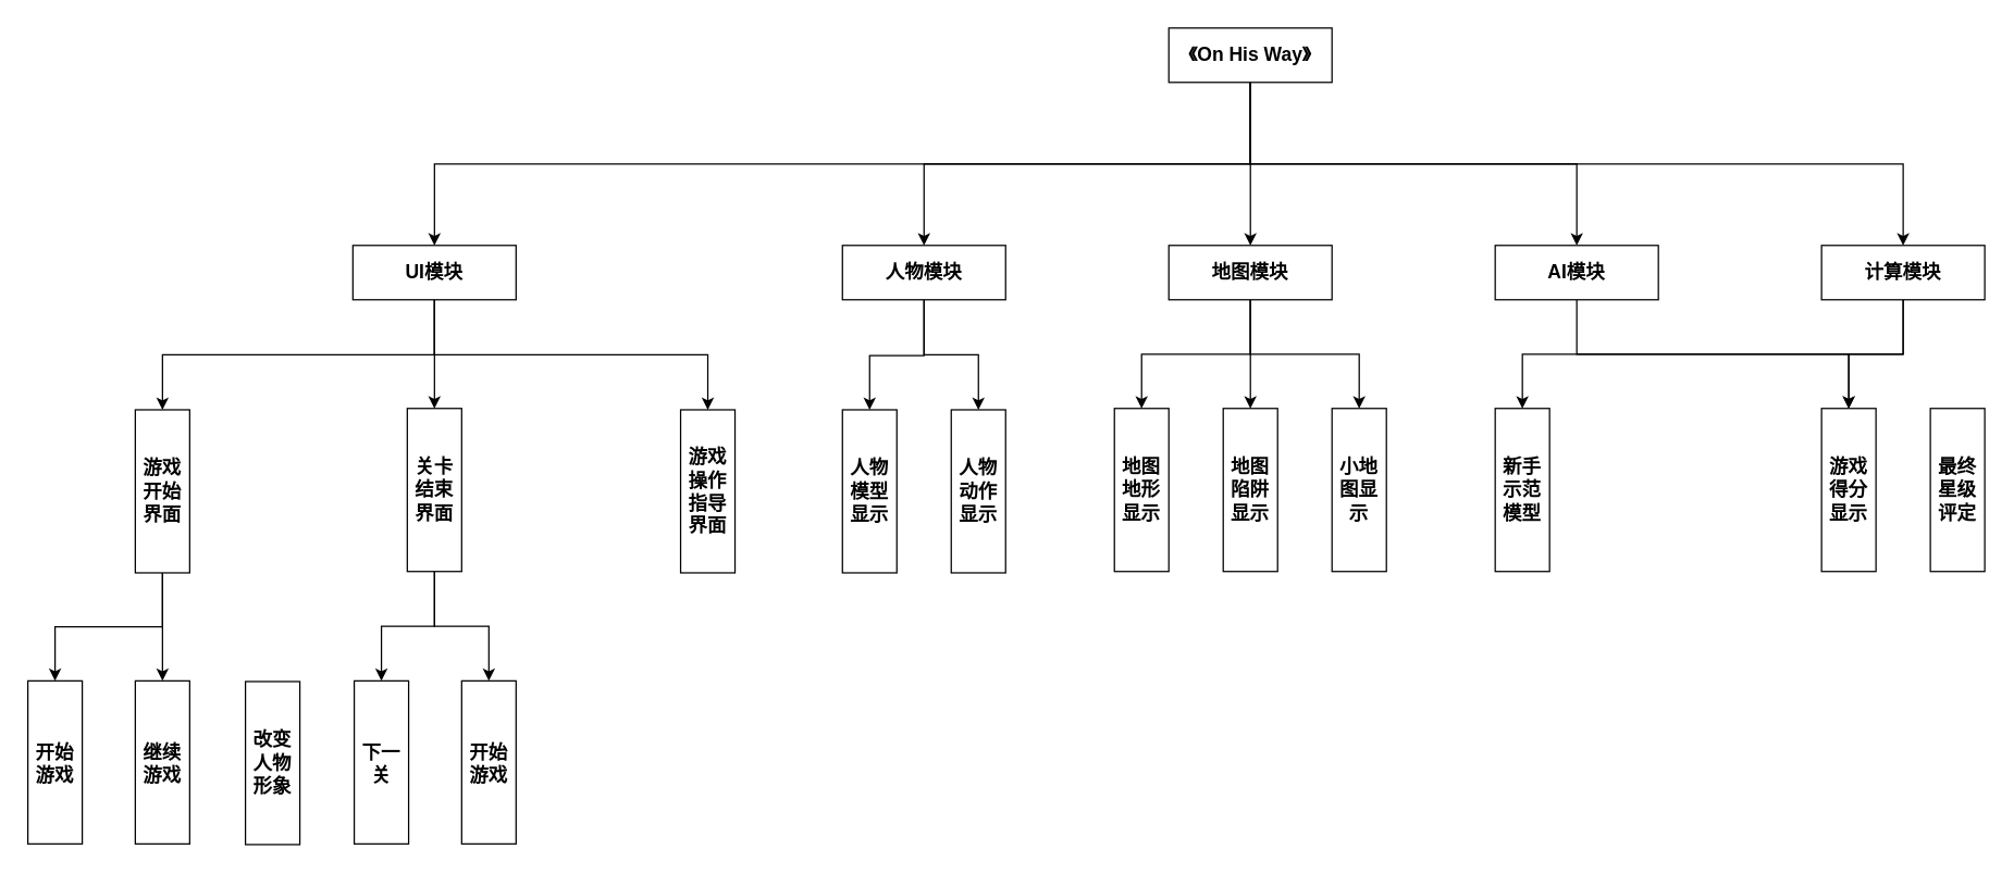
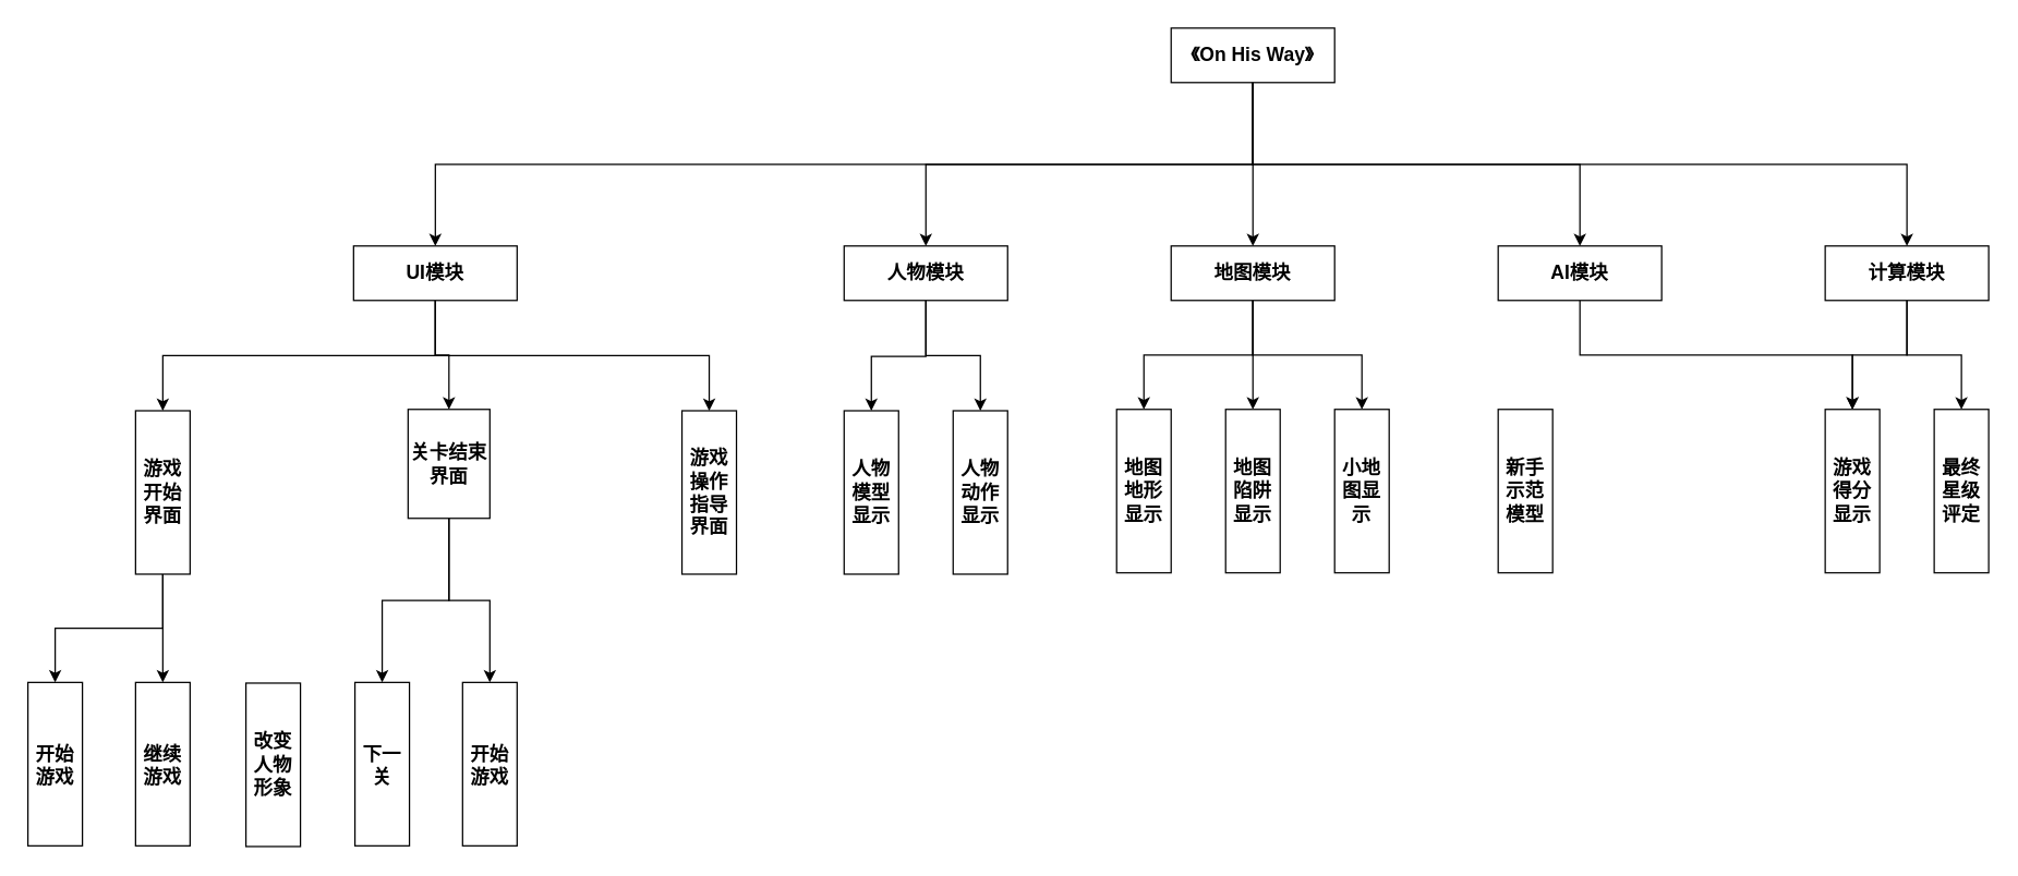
  <mxCell id="0" style=";html=1;" />
  <mxCell id="1" style=";html=1;" parent="0" />
  <mxCell id="2" style="edgeStyle=orthogonalEdgeStyle;rounded=0;orthogonalLoop=1;jettySize=auto;html=1;exitX=0.5;exitY=1;exitDx=0;exitDy=0;entryX=0.5;entryY=0;entryDx=0;entryDy=0;fontSize=14;" parent="1" source="7" target="15" edge="1"><mxGeometry relative="1" as="geometry" /></mxCell>
  <mxCell id="3" style="edgeStyle=orthogonalEdgeStyle;rounded=0;orthogonalLoop=1;jettySize=auto;html=1;exitX=0.5;exitY=1;exitDx=0;exitDy=0;entryX=0.5;entryY=0;entryDx=0;entryDy=0;fontSize=14;" parent="1" source="7" target="18" edge="1"><mxGeometry relative="1" as="geometry" /></mxCell>
  <mxCell id="4" style="edgeStyle=orthogonalEdgeStyle;rounded=0;orthogonalLoop=1;jettySize=auto;html=1;exitX=0.5;exitY=1;exitDx=0;exitDy=0;entryX=0.5;entryY=0;entryDx=0;entryDy=0;fontSize=14;" parent="1" source="7" target="11" edge="1"><mxGeometry relative="1" as="geometry" /></mxCell>
  <mxCell id="5" style="edgeStyle=orthogonalEdgeStyle;rounded=0;orthogonalLoop=1;jettySize=auto;html=1;exitX=0.5;exitY=1;exitDx=0;exitDy=0;entryX=0.5;entryY=0;entryDx=0;entryDy=0;fontSize=14;" parent="1" source="7" target="20" edge="1"><mxGeometry relative="1" as="geometry" /></mxCell>
  <mxCell id="6" style="edgeStyle=orthogonalEdgeStyle;rounded=0;orthogonalLoop=1;jettySize=auto;html=1;exitX=0.5;exitY=1;exitDx=0;exitDy=0;fontSize=14;" parent="1" source="7" target="23" edge="1"><mxGeometry relative="1" as="geometry" /></mxCell>
  <mxCell id="7" value="&lt;b&gt;&lt;font style=&quot;font-size: 14px;&quot;&gt;《On His Way》&lt;/font&gt;&lt;/b&gt;" style="rounded=0;whiteSpace=wrap;html=1;" parent="1" vertex="1"><mxGeometry x="859" y="20" width="120" height="40" as="geometry" /></mxCell>
  <mxCell id="8" style="edgeStyle=orthogonalEdgeStyle;rounded=0;orthogonalLoop=1;jettySize=auto;html=1;exitX=0.5;exitY=1;exitDx=0;exitDy=0;entryX=0.5;entryY=0;entryDx=0;entryDy=0;fontSize=14;" parent="1" source="11" target="30" edge="1"><mxGeometry relative="1" as="geometry" /></mxCell>
  <mxCell id="9" style="edgeStyle=orthogonalEdgeStyle;rounded=0;orthogonalLoop=1;jettySize=auto;html=1;exitX=0.5;exitY=1;exitDx=0;exitDy=0;entryX=0.5;entryY=0;entryDx=0;entryDy=0;fontSize=14;" parent="1" source="11" target="31" edge="1"><mxGeometry relative="1" as="geometry" /></mxCell>
  <mxCell id="10" style="edgeStyle=orthogonalEdgeStyle;rounded=0;orthogonalLoop=1;jettySize=auto;html=1;exitX=0.5;exitY=1;exitDx=0;exitDy=0;entryX=0.5;entryY=0;entryDx=0;entryDy=0;fontSize=14;" parent="1" source="11" target="38" edge="1"><mxGeometry relative="1" as="geometry" /></mxCell>
  <mxCell id="11" value="&lt;b&gt;&lt;font style=&quot;font-size: 14px;&quot;&gt;地图模块&lt;/font&gt;&lt;/b&gt;" style="rounded=0;whiteSpace=wrap;html=1;" parent="1" vertex="1"><mxGeometry x="859" y="180" width="120" height="40" as="geometry" /></mxCell>
  <mxCell id="12" style="edgeStyle=orthogonalEdgeStyle;rounded=0;orthogonalLoop=1;jettySize=auto;html=1;exitX=0.5;exitY=1;exitDx=0;exitDy=0;entryX=0.5;entryY=0;entryDx=0;entryDy=0;fontSize=14;" parent="1" source="15" target="26" edge="1"><mxGeometry relative="1" as="geometry" /></mxCell>
  <mxCell id="13" style="edgeStyle=orthogonalEdgeStyle;rounded=0;orthogonalLoop=1;jettySize=auto;html=1;exitX=0.5;exitY=1;exitDx=0;exitDy=0;entryX=0.5;entryY=0;entryDx=0;entryDy=0;fontSize=14;" parent="1" source="15" target="27" edge="1"><mxGeometry relative="1" as="geometry" /></mxCell>
  <mxCell id="14" style="edgeStyle=orthogonalEdgeStyle;rounded=0;orthogonalLoop=1;jettySize=auto;html=1;exitX=0.5;exitY=1;exitDx=0;exitDy=0;entryX=0.5;entryY=0;entryDx=0;entryDy=0;fontSize=14;" parent="1" source="15" target="37" edge="1"><mxGeometry relative="1" as="geometry" /></mxCell>
  <mxCell id="15" value="&lt;span style=&quot;font-size: 14px;&quot;&gt;&lt;b&gt;UI模块&lt;/b&gt;&lt;/span&gt;" style="rounded=0;whiteSpace=wrap;html=1;" parent="1" vertex="1"><mxGeometry x="259" y="180" width="120" height="40" as="geometry" /></mxCell>
  <mxCell id="16" style="edgeStyle=orthogonalEdgeStyle;rounded=0;orthogonalLoop=1;jettySize=auto;html=1;exitX=0.5;exitY=1;exitDx=0;exitDy=0;entryX=0.5;entryY=0;entryDx=0;entryDy=0;fontSize=14;" parent="1" source="18" target="29" edge="1"><mxGeometry relative="1" as="geometry" /></mxCell>
  <mxCell id="17" style="edgeStyle=orthogonalEdgeStyle;rounded=0;orthogonalLoop=1;jettySize=auto;html=1;exitX=0.5;exitY=1;exitDx=0;exitDy=0;entryX=0.5;entryY=0;entryDx=0;entryDy=0;" parent="1" source="18" target="28" edge="1"><mxGeometry relative="1" as="geometry"><mxPoint x="639" y="311" as="targetPoint" /><Array as="points"><mxPoint x="679" y="261" /><mxPoint x="639" y="261" /></Array></mxGeometry></mxCell>
  <mxCell id="18" value="&lt;b&gt;&lt;font style=&quot;font-size: 14px;&quot;&gt;人物模块&lt;/font&gt;&lt;/b&gt;" style="rounded=0;whiteSpace=wrap;html=1;" parent="1" vertex="1"><mxGeometry x="619" y="180" width="120" height="40" as="geometry" /></mxCell>
  <mxCell id="19" style="edgeStyle=orthogonalEdgeStyle;rounded=0;orthogonalLoop=1;jettySize=auto;html=1;exitX=0.5;exitY=1;exitDx=0;exitDy=0;fontSize=14;" parent="1" source="20" target="33" edge="1"><mxGeometry relative="1" as="geometry" /></mxCell>
  <mxCell id="20" value="&lt;b&gt;&lt;font style=&quot;font-size: 14px;&quot;&gt;AI模块&lt;/font&gt;&lt;/b&gt;" style="rounded=0;whiteSpace=wrap;html=1;" parent="1" vertex="1"><mxGeometry x="1099" y="180" width="120" height="40" as="geometry" /></mxCell>
  <mxCell id="21" style="edgeStyle=orthogonalEdgeStyle;rounded=0;orthogonalLoop=1;jettySize=auto;html=1;exitX=0.5;exitY=1;exitDx=0;exitDy=0;entryX=0.5;entryY=0;entryDx=0;entryDy=0;fontSize=14;" parent="1" source="23" target="33" edge="1"><mxGeometry relative="1" as="geometry" /></mxCell>
- <mxCell id="22" style="edgeStyle=orthogonalEdgeStyle;rounded=0;orthogonalLoop=1;jettySize=auto;html=1;exitX=0.5;exitY=1;exitDx=0;exitDy=0;fontSize=14;" parent="1" source="23" target="32" edge="1"><mxGeometry relative="1" as="geometry" /></mxCell>
+ <mxCell id="22" style="edgeStyle=orthogonalEdgeStyle;rounded=0;orthogonalLoop=1;jettySize=auto;html=1;exitX=0.5;exitY=1;exitDx=0;exitDy=0;entryX=0.5;entryY=0;entryDx=0;entryDy=0;fontSize=14;" parent="1" source="23" target="34" edge="1"><mxGeometry relative="1" as="geometry" /></mxCell>
  <mxCell id="23" value="&lt;b&gt;&lt;font style=&quot;font-size: 14px;&quot;&gt;计算模块&lt;/font&gt;&lt;/b&gt;" style="rounded=0;whiteSpace=wrap;html=1;" parent="1" vertex="1"><mxGeometry x="1339" y="180" width="120" height="40" as="geometry" /></mxCell>
  <mxCell id="24" style="edgeStyle=orthogonalEdgeStyle;rounded=0;orthogonalLoop=1;jettySize=auto;html=1;exitX=0.5;exitY=1;exitDx=0;exitDy=0;entryX=0.5;entryY=0;entryDx=0;entryDy=0;fontSize=14;" parent="1" source="26" target="39" edge="1"><mxGeometry relative="1" as="geometry" /></mxCell>
  <mxCell id="25" style="edgeStyle=orthogonalEdgeStyle;rounded=0;orthogonalLoop=1;jettySize=auto;html=1;exitX=0.5;exitY=1;exitDx=0;exitDy=0;entryX=0.5;entryY=0;entryDx=0;entryDy=0;fontSize=14;" parent="1" source="26" target="40" edge="1"><mxGeometry relative="1" as="geometry" /></mxCell>
  <mxCell id="26" value="&lt;font style=&quot;font-size: 14px;&quot;&gt;&lt;b&gt;游戏开始界面&lt;/b&gt;&lt;/font&gt;" style="rounded=0;whiteSpace=wrap;html=1;fontSize=14;" parent="1" vertex="1"><mxGeometry x="99" y="301" width="40" height="120" as="geometry" /></mxCell>
  <mxCell id="27" value="&lt;font style=&quot;font-size: 14px;&quot;&gt;&lt;b&gt;游戏操作指导界面&lt;/b&gt;&lt;/font&gt;" style="rounded=0;whiteSpace=wrap;html=1;fontSize=14;" parent="1" vertex="1"><mxGeometry x="500" y="301" width="40" height="120" as="geometry" /></mxCell>
  <mxCell id="28" value="&lt;font style=&quot;font-size: 14px;&quot;&gt;&lt;b&gt;人物模型显示&lt;/b&gt;&lt;/font&gt;&lt;span style=&quot;color: rgba(0, 0, 0, 0); font-family: monospace; font-size: 0px; text-align: start;&quot;&gt;%3CmxGraphModel%3E%3Croot%3E%3CmxCell%20id%3D%220%22%2F%3E%3CmxCell%20id%3D%221%22%20parent%3D%220%22%2F%3E%3CmxCell%20id%3D%222%22%20value%3D%22%26lt%3Bfont%20style%3D%26quot%3Bfont-size%3A%2014px%3B%26quot%3B%26gt%3B%26lt%3Bb%26gt%3B%E6%B8%B8%E6%88%8F%E6%93%8D%E4%BD%9C%E6%8C%87%E5%AF%BC%E7%95%8C%E9%9D%A2%26lt%3B%2Fb%26gt%3B%26lt%3B%2Ffont%26gt%3B%22%20style%3D%22rounded%3D0%3BwhiteSpace%3Dwrap%3Bhtml%3D1%3BfontSize%3D14%3B%22%20vertex%3D%221%22%20parent%3D%221%22%3E%3CmxGeometry%20x%3D%22440%22%20y%3D%22358%22%20width%3D%2240%22%20height%3D%22120%22%20as%3D%22geometry%22%2F%3E%3C%2FmxCell%3E%3C%2Froot%3E%3C%2FmxGraphModel%3E&lt;/span&gt;" style="rounded=0;whiteSpace=wrap;html=1;fontSize=14;" parent="1" vertex="1"><mxGeometry x="619" y="301" width="40" height="120" as="geometry" /></mxCell>
  <mxCell id="29" value="&lt;font style=&quot;font-size: 14px;&quot;&gt;&lt;b&gt;人物动作显示&lt;/b&gt;&lt;/font&gt;" style="rounded=0;whiteSpace=wrap;html=1;fontSize=14;" parent="1" vertex="1"><mxGeometry x="699" y="301" width="40" height="120" as="geometry" /></mxCell>
  <mxCell id="30" value="&lt;b&gt;地图地形显示&lt;/b&gt;&lt;span style=&quot;color: rgba(0, 0, 0, 0); font-family: monospace; font-size: 0px; text-align: start;&quot;&gt;%3CmxGraphModel%3E%3Croot%3E%3CmxCell%20id%3D%220%22%2F%3E%3CmxCell%20id%3D%221%22%20parent%3D%220%22%2F%3E%3CmxCell%20id%3D%222%22%20value%3D%22%26lt%3Bfont%20style%3D%26quot%3Bfont-size%3A%2014px%3B%26quot%3B%26gt%3B%26lt%3Bb%26gt%3B%E4%BA%BA%E7%89%A9%E6%A8%A1%E5%9E%8B%E6%98%BE%E7%A4%BA%26lt%3B%2Fb%26gt%3B%26lt%3B%2Ffont%26gt%3B%26lt%3Bspan%20style%3D%26quot%3Bcolor%3A%20rgba(0%2C%200%2C%200%2C%200)%3B%20font-family%3A%20monospace%3B%20font-size%3A%200px%3B%20text-align%3A%20start%3B%26quot%3B%26gt%3B%253CmxGraphModel%253E%253Croot%253E%253CmxCell%2520id%253D%25220%2522%252F%253E%253CmxCell%2520id%253D%25221%2522%2520parent%253D%25220%2522%252F%253E%253CmxCell%2520id%253D%25222%2522%2520value%253D%2522%2526lt%253Bfont%2520style%253D%2526quot%253Bfont-size%253A%252014px%253B%2526quot%253B%2526gt%253B%2526lt%253Bb%2526gt%253B%25E6%25B8%25B8%25E6%2588%258F%25E6%2593%258D%25E4%25BD%259C%25E6%258C%2587%25E5%25AF%25BC%25E7%2595%258C%25E9%259D%25A2%2526lt%253B%252Fb%2526gt%253B%2526lt%253B%252Ffont%2526gt%253B%2522%2520style%253D%2522rounded%253D0%253BwhiteSpace%253Dwrap%253Bhtml%253D1%253BfontSize%253D14%253B%2522%2520vertex%253D%25221%2522%2520parent%253D%25221%2522%253E%253CmxGeometry%2520x%253D%2522440%2522%2520y%253D%2522358%2522%2520width%253D%252240%2522%2520height%253D%2522120%2522%2520as%253D%2522geometry%2522%252F%253E%253C%252FmxCell%253E%253C%252Froot%253E%253C%252FmxGraphModel%253E%26lt%3B%2Fspan%26gt%3B%22%20style%3D%22rounded%3D0%3BwhiteSpace%3Dwrap%3Bhtml%3D1%3BfontSize%3D14%3B%22%20vertex%3D%221%22%20parent%3D%221%22%3E%3CmxGeometry%20x%3D%22520%22%20y%3D%22358%22%20width%3D%2240%22%20height%3D%22120%22%20as%3D%22geometry%22%2F%3E%3C%2FmxCell%3E%3C%2Froot%3E%3C%2FmxGraphModel%3E&lt;/span&gt;" style="rounded=0;whiteSpace=wrap;html=1;fontSize=14;" parent="1" vertex="1"><mxGeometry x="819" y="300" width="40" height="120" as="geometry" /></mxCell>
  <mxCell id="31" value="&lt;b&gt;小地图显示&lt;/b&gt;" style="rounded=0;whiteSpace=wrap;html=1;fontSize=14;" parent="1" vertex="1"><mxGeometry x="979" y="300" width="40" height="120" as="geometry" /></mxCell>
  <mxCell id="32" value="&lt;b&gt;新手示范模型&lt;/b&gt;" style="rounded=0;whiteSpace=wrap;html=1;fontSize=14;" parent="1" vertex="1"><mxGeometry x="1099" y="300" width="40" height="120" as="geometry" /></mxCell>
  <mxCell id="33" value="&lt;b&gt;游戏得分显示&lt;/b&gt;" style="rounded=0;whiteSpace=wrap;html=1;fontSize=14;" parent="1" vertex="1"><mxGeometry x="1339" y="300" width="40" height="120" as="geometry" /></mxCell>
  <mxCell id="34" value="&lt;b&gt;最终星级评定&lt;/b&gt;" style="rounded=0;whiteSpace=wrap;html=1;fontSize=14;" parent="1" vertex="1"><mxGeometry x="1419" y="300" width="40" height="120" as="geometry" /></mxCell>
  <mxCell id="35" style="edgeStyle=orthogonalEdgeStyle;rounded=0;orthogonalLoop=1;jettySize=auto;html=1;exitX=0.5;exitY=1;exitDx=0;exitDy=0;entryX=0.5;entryY=0;entryDx=0;entryDy=0;" parent="1" source="37" target="42" edge="1"><mxGeometry relative="1" as="geometry" /></mxCell>
  <mxCell id="36" style="edgeStyle=orthogonalEdgeStyle;rounded=0;orthogonalLoop=1;jettySize=auto;html=1;exitX=0.5;exitY=1;exitDx=0;exitDy=0;entryX=0.5;entryY=0;entryDx=0;entryDy=0;" parent="1" source="37" target="43" edge="1"><mxGeometry relative="1" as="geometry" /></mxCell>
- <mxCell id="37" value="&lt;font style=&quot;font-size: 14px;&quot;&gt;&lt;b&gt;关卡结束界面&lt;/b&gt;&lt;/font&gt;" style="rounded=0;whiteSpace=wrap;html=1;fontSize=14;" parent="1" vertex="1"><mxGeometry x="299" y="300" width="40" height="120" as="geometry" /></mxCell>
+ <mxCell id="37" value="&lt;font style=&quot;font-size: 14px;&quot;&gt;&lt;b&gt;关卡结束界面&lt;/b&gt;&lt;/font&gt;" style="rounded=0;whiteSpace=wrap;html=1;fontSize=14;" parent="1" vertex="1"><mxGeometry x="299" y="300" width="60" height="80" as="geometry" /></mxCell>
  <mxCell id="38" value="&lt;b&gt;地图陷阱&lt;br&gt;显示&lt;/b&gt;&lt;span style=&quot;color: rgba(0, 0, 0, 0); font-family: monospace; font-size: 0px; text-align: start;&quot;&gt;%3CmxGraphModel%3E%3Croot%3E%3CmxCell%20id%3D%220%22%2F%3E%3CmxCell%20id%3D%221%22%20parent%3D%220%22%2F%3E%3CmxCell%20id%3D%222%22%20value%3D%22%26lt%3Bfont%20style%3D%26quot%3Bfont-size%3A%2014px%3B%26quot%3B%26gt%3B%26lt%3Bb%26gt%3B%E4%BA%BA%E7%89%A9%E6%A8%A1%E5%9E%8B%E6%98%BE%E7%A4%BA%26lt%3B%2Fb%26gt%3B%26lt%3B%2Ffont%26gt%3B%26lt%3Bspan%20style%3D%26quot%3Bcolor%3A%20rgba(0%2C%200%2C%200%2C%200)%3B%20font-family%3A%20monospace%3B%20font-size%3A%200px%3B%20text-align%3A%20start%3B%26quot%3B%26gt%3B%253CmxGraphModel%253E%253Croot%253E%253CmxCell%2520id%253D%25220%2522%252F%253E%253CmxCell%2520id%253D%25221%2522%2520parent%253D%25220%2522%252F%253E%253CmxCell%2520id%253D%25222%2522%2520value%253D%2522%2526lt%253Bfont%2520style%253D%2526quot%253Bfont-size%253A%252014px%253B%2526quot%253B%2526gt%253B%2526lt%253Bb%2526gt%253B%25E6%25B8%25B8%25E6%2588%258F%25E6%2593%258D%25E4%25BD%259C%25E6%258C%2587%25E5%25AF%25BC%25E7%2595%258C%25E9%259D%25A2%2526lt%253B%252Fb%2526gt%253B%2526lt%253B%252Ffont%2526gt%253B%2522%2520style%253D%2522rounded%253D0%253BwhiteSpace%253Dwrap%253Bhtml%253D1%253BfontSize%253D14%253B%2522%2520vertex%253D%25221%2522%2520parent%253D%25221%2522%253E%253CmxGeometry%2520x%253D%2522440%2522%2520y%253D%2522358%2522%2520width%253D%252240%2522%2520height%253D%2522120%2522%2520as%253D%2522geometry%2522%252F%253E%253C%252FmxCell%253E%253C%252Froot%253E%253C%252FmxGraphModel%253E%26lt%3B%2Fspan%26gt%3B%22%20style%3D%22rounded%3D0%3BwhiteSpace%3Dwrap%3Bhtml%3D1%3BfontSize%3D14%3B%22%20vertex%3D%221%22%20parent%3D%221%22%3E%3CmxGeometry%20x%3D%22520%22%20y%3D%22358%22%20width%3D%2240%22%20height%3D%22120%22%20as%3D%22geometry%22%2F%3E%3C%2FmxCell%3E%3C%2Froot%3E%3C%2FmxGraphModel%3E&lt;/span&gt;" style="rounded=0;whiteSpace=wrap;html=1;fontSize=14;" parent="1" vertex="1"><mxGeometry x="899" y="300" width="40" height="120" as="geometry" /></mxCell>
  <mxCell id="39" value="&lt;font style=&quot;font-size: 14px;&quot;&gt;&lt;b&gt;开始游戏&lt;/b&gt;&lt;/font&gt;" style="rounded=0;whiteSpace=wrap;html=1;fontSize=14;" parent="1" vertex="1"><mxGeometry x="20" y="500.5" width="40" height="120" as="geometry" /></mxCell>
  <mxCell id="40" value="&lt;font style=&quot;font-size: 14px;&quot;&gt;&lt;b&gt;继续游戏&lt;/b&gt;&lt;/font&gt;" style="rounded=0;whiteSpace=wrap;html=1;fontSize=14;" parent="1" vertex="1"><mxGeometry x="99" y="500.5" width="40" height="120" as="geometry" /></mxCell>
  <mxCell id="41" value="&lt;font style=&quot;font-size: 14px;&quot;&gt;&lt;b&gt;改变人物形象&lt;/b&gt;&lt;/font&gt;" style="rounded=0;whiteSpace=wrap;html=1;fontSize=14;" parent="1" vertex="1"><mxGeometry x="180" y="501" width="40" height="120" as="geometry" /></mxCell>
  <mxCell id="42" value="&lt;font style=&quot;font-size: 14px;&quot;&gt;&lt;b&gt;下一关&lt;/b&gt;&lt;/font&gt;" style="rounded=0;whiteSpace=wrap;html=1;fontSize=14;" parent="1" vertex="1"><mxGeometry x="260" y="500.5" width="40" height="120" as="geometry" /></mxCell>
  <mxCell id="43" value="&lt;font style=&quot;font-size: 14px;&quot;&gt;&lt;b&gt;开始游戏&lt;/b&gt;&lt;/font&gt;" style="rounded=0;whiteSpace=wrap;html=1;fontSize=14;" parent="1" vertex="1"><mxGeometry x="339" y="500.5" width="40" height="120" as="geometry" /></mxCell>
